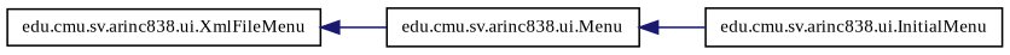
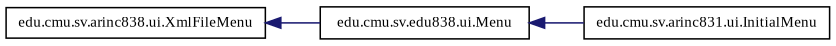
  digraph {
    fontname="Liberation Serif"
    rankdir=LR
    node [color=black fillcolor=white fontname="Liberation Serif" fontsize=10 shape=record style=filled]
    edge [color=midnightblue dir=back fontname="Liberation Serif" fontsize=10 labelfontname=Helvetica labelfontsize=10 style=solid]
-   n1 [height=0.2 label="edu.cmu.sv.arinc838.ui.Menu" width=0.4]
-   n2 [height=0.2 label="edu.cmu.sv.arinc838.ui.InitialMenu" width=0.4]
+   n1 [height=0.2 label="edu.cmu.sv.edu838.ui.Menu" width=0.4]
+   n2 [height=0.2 label="edu.cmu.sv.arinc831.ui.InitialMenu" width=0.4]
    n3 [height=0.2 label="edu.cmu.sv.arinc838.ui.XmlFileMenu" width=0.4]
    n1 -> n2
    n3 -> n1
  }
